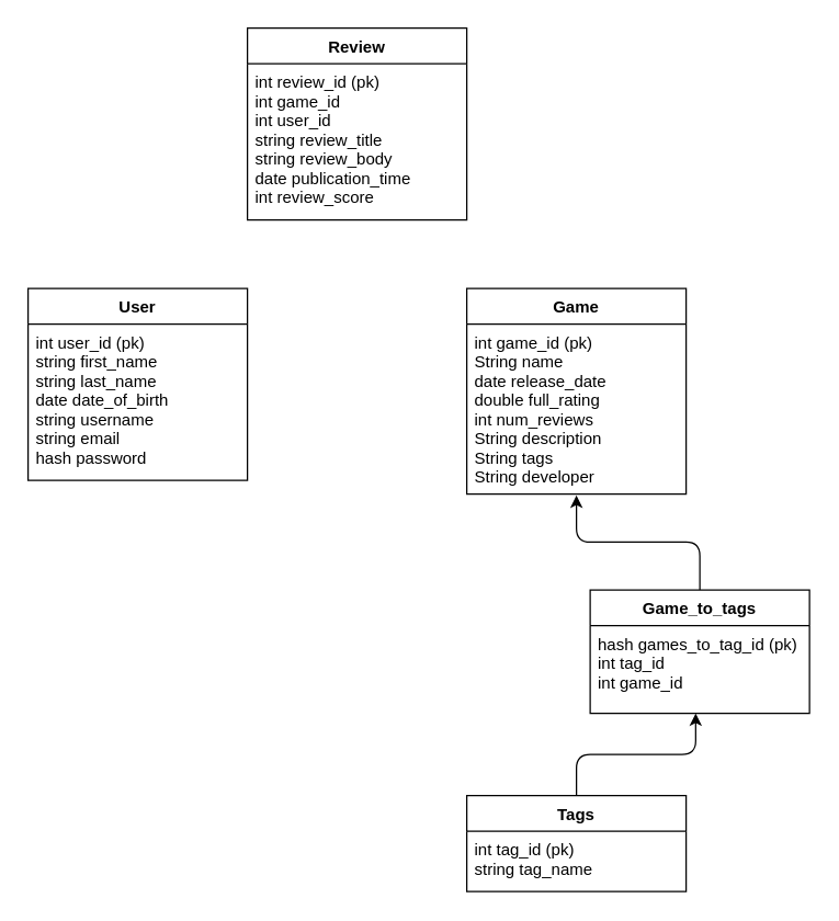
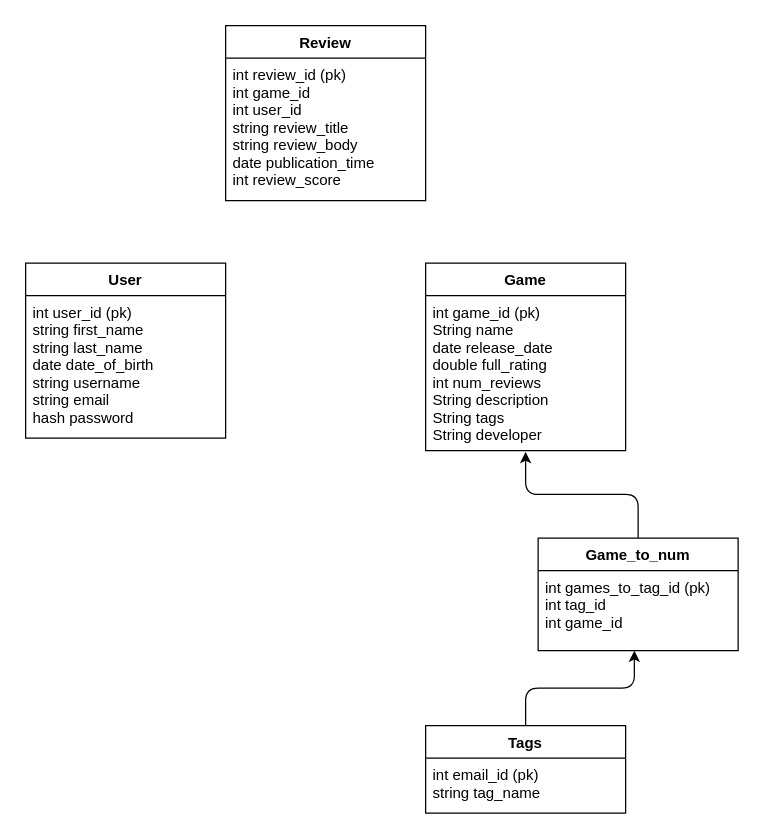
  <mxCell id="0" />
  <mxCell id="1" parent="0" />
  <mxCell id="2" value="User" style="swimlane;fontStyle=1;align=center;verticalAlign=top;childLayout=stackLayout;horizontal=1;startSize=26;horizontalStack=0;resizeParent=1;resizeParentMax=0;resizeLast=0;collapsible=1;marginBottom=0;" vertex="1" parent="1"><mxGeometry x="20" y="210" width="160" height="140" as="geometry" /></mxCell>
  <mxCell id="3" value="int user_id (pk)&#10;string first_name&#10;string last_name&#10;date date_of_birth&#10;string username&#10;string email&#10;hash password" style="text;strokeColor=none;fillColor=none;align=left;verticalAlign=top;spacingLeft=4;spacingRight=4;overflow=hidden;rotatable=0;points=[[0,0.5],[1,0.5]];portConstraint=eastwest;" vertex="1" parent="2"><mxGeometry y="26" width="160" height="114" as="geometry" /></mxCell>
  <mxCell id="4" value="Game" style="swimlane;fontStyle=1;align=center;verticalAlign=top;childLayout=stackLayout;horizontal=1;startSize=26;horizontalStack=0;resizeParent=1;resizeParentMax=0;resizeLast=0;collapsible=1;marginBottom=0;" vertex="1" parent="1"><mxGeometry x="340" y="210" width="160" height="150" as="geometry" /></mxCell>
  <mxCell id="5" value="int game_id (pk)&#10;String name&#10;date release_date&#10;double full_rating&#10;int num_reviews&#10;String description&#10;String tags&#10;String developer" style="text;strokeColor=none;fillColor=none;align=left;verticalAlign=top;spacingLeft=4;spacingRight=4;overflow=hidden;rotatable=0;points=[[0,0.5],[1,0.5]];portConstraint=eastwest;" vertex="1" parent="4"><mxGeometry y="26" width="160" height="124" as="geometry" /></mxCell>
  <mxCell id="6" value="Review" style="swimlane;fontStyle=1;align=center;verticalAlign=top;childLayout=stackLayout;horizontal=1;startSize=26;horizontalStack=0;resizeParent=1;resizeParentMax=0;resizeLast=0;collapsible=1;marginBottom=0;" vertex="1" parent="1"><mxGeometry x="180" y="20" width="160" height="140" as="geometry" /></mxCell>
  <mxCell id="7" value="int review_id (pk)&#10;int game_id&#10;int user_id&#10;string review_title&#10;string review_body&#10;date publication_time&#10;int review_score" style="text;strokeColor=none;fillColor=none;align=left;verticalAlign=top;spacingLeft=4;spacingRight=4;overflow=hidden;rotatable=0;points=[[0,0.5],[1,0.5]];portConstraint=eastwest;" vertex="1" parent="6"><mxGeometry y="26" width="160" height="114" as="geometry" /></mxCell>
  <mxCell id="8" style="edgeStyle=orthogonalEdgeStyle;html=1;entryX=0.481;entryY=1;entryDx=0;entryDy=0;entryPerimeter=0;" edge="1" parent="1" source="9" target="13"><mxGeometry relative="1" as="geometry" /></mxCell>
  <mxCell id="9" value="Tags" style="swimlane;fontStyle=1;align=center;verticalAlign=top;childLayout=stackLayout;horizontal=1;startSize=26;horizontalStack=0;resizeParent=1;resizeParentMax=0;resizeLast=0;collapsible=1;marginBottom=0;" vertex="1" parent="1"><mxGeometry x="340" y="580" width="160" height="70" as="geometry" /></mxCell>
- <mxCell id="10" value="int tag_id (pk)&#10;string tag_name" style="text;strokeColor=none;fillColor=none;align=left;verticalAlign=top;spacingLeft=4;spacingRight=4;overflow=hidden;rotatable=0;points=[[0,0.5],[1,0.5]];portConstraint=eastwest;" vertex="1" parent="9"><mxGeometry y="26" width="160" height="44" as="geometry" /></mxCell>
+ <mxCell id="10" value="int email_id (pk)&#10;string tag_name" style="text;strokeColor=none;fillColor=none;align=left;verticalAlign=top;spacingLeft=4;spacingRight=4;overflow=hidden;rotatable=0;points=[[0,0.5],[1,0.5]];portConstraint=eastwest;" vertex="1" parent="9"><mxGeometry y="26" width="160" height="44" as="geometry" /></mxCell>
  <mxCell id="11" style="edgeStyle=orthogonalEdgeStyle;html=1;entryX=0.5;entryY=1.008;entryDx=0;entryDy=0;entryPerimeter=0;" edge="1" parent="1" source="12" target="5"><mxGeometry relative="1" as="geometry" /></mxCell>
- <mxCell id="12" value="Game_to_tags" style="swimlane;fontStyle=1;align=center;verticalAlign=top;childLayout=stackLayout;horizontal=1;startSize=26;horizontalStack=0;resizeParent=1;resizeParentMax=0;resizeLast=0;collapsible=1;marginBottom=0;" vertex="1" parent="1"><mxGeometry x="430" y="430" width="160" height="90" as="geometry" /></mxCell>
- <mxCell id="13" value="hash games_to_tag_id (pk)&#10;int tag_id &#10;int game_id" style="text;strokeColor=none;fillColor=none;align=left;verticalAlign=top;spacingLeft=4;spacingRight=4;overflow=hidden;rotatable=0;points=[[0,0.5],[1,0.5]];portConstraint=eastwest;" vertex="1" parent="12"><mxGeometry y="26" width="160" height="64" as="geometry" /></mxCell>
+ <mxCell id="12" value="Game_to_num" style="swimlane;fontStyle=1;align=center;verticalAlign=top;childLayout=stackLayout;horizontal=1;startSize=26;horizontalStack=0;resizeParent=1;resizeParentMax=0;resizeLast=0;collapsible=1;marginBottom=0;" vertex="1" parent="1"><mxGeometry x="430" y="430" width="160" height="90" as="geometry" /></mxCell>
+ <mxCell id="13" value="int games_to_tag_id (pk)&#10;int tag_id &#10;int game_id" style="text;strokeColor=none;fillColor=none;align=left;verticalAlign=top;spacingLeft=4;spacingRight=4;overflow=hidden;rotatable=0;points=[[0,0.5],[1,0.5]];portConstraint=eastwest;" vertex="1" parent="12"><mxGeometry y="26" width="160" height="64" as="geometry" /></mxCell>
